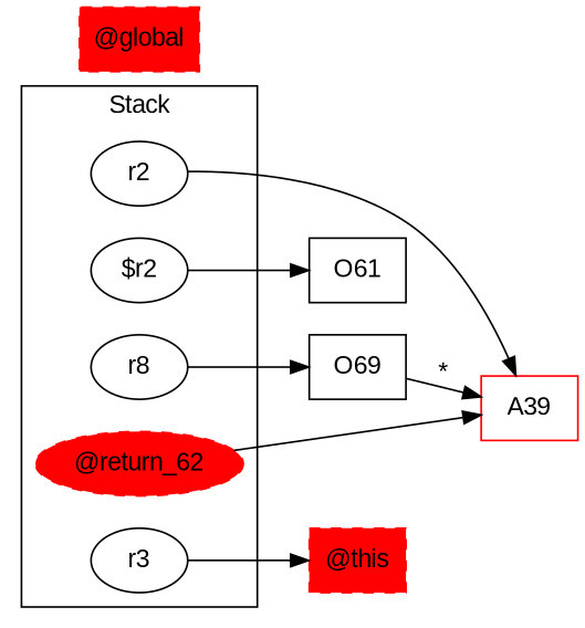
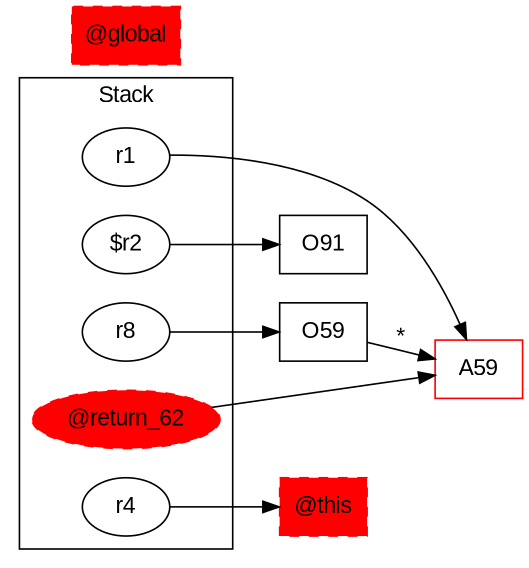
  digraph {
    fontname="Liberation Sans"
    rankDir=LR
    rankdir=LR
    node [fontname="Liberation Sans"]
    edge [fontname="Liberation Sans"]
-   r1 [label=r2]
+   r1
    "$r2"
    n3 [label=r8]
    "@return_62" [color=red style="filled,dashed"]
-   r3
-   A59 [color=red shape=box label=A39]
-   O61 [shape=box]
-   O59 [shape=box label=O69]
+   r3 [label=r4]
+   A59 [color=red shape=box]
+   O61 [shape=box label=O91]
+   O59 [shape=box]
    "@this" [color=red shape=box style="filled,dashed"]
    "@global" [color=red shape=box style="filled,dashed"]
    subgraph cluster_1 {
      label=Stack
      r1
      "$r2"
      n3
      "@return_62"
      r3
    }
    r1 -> A59
    "$r2" -> O61
    n3 -> O59
    "@return_62" -> A59
    r3 -> "@this"
    O59 -> A59 [label="*" weight=0.2]
  }
